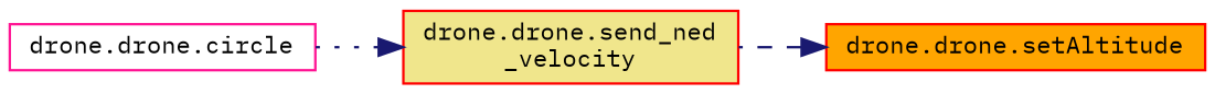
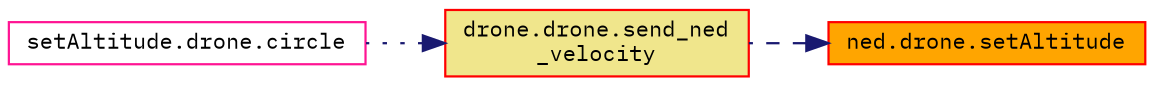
  digraph {
    fontname="IBM Plex Mono"
    rankdir=RL
    node [color=red fontname="IBM Plex Mono" fontsize=10 shape=record style=filled]
    edge [color=midnightblue dir=back fontname="IBM Plex Mono" fontsize=10 labelfontname=Helvetica labelfontsize=10]
    n1 [fillcolor=khaki fontcolor=black height=0.2 label="drone.drone.send_ned\l_velocity" width=0.4]
-   n2 [color=deeppink fillcolor=white height=0.2 label="drone.drone.circle" width=0.4]
-   n3 [fillcolor=orange height=0.2 label="drone.drone.setAltitude" width=0.4]
+   n2 [color=deeppink fillcolor=white height=0.2 label="setAltitude.drone.circle" width=0.4]
+   n3 [fillcolor=orange height=0.2 label="ned.drone.setAltitude" width=0.4]
    n1 -> n2 [style=dotted]
    n3 -> n1 [style=dashed]
  }
